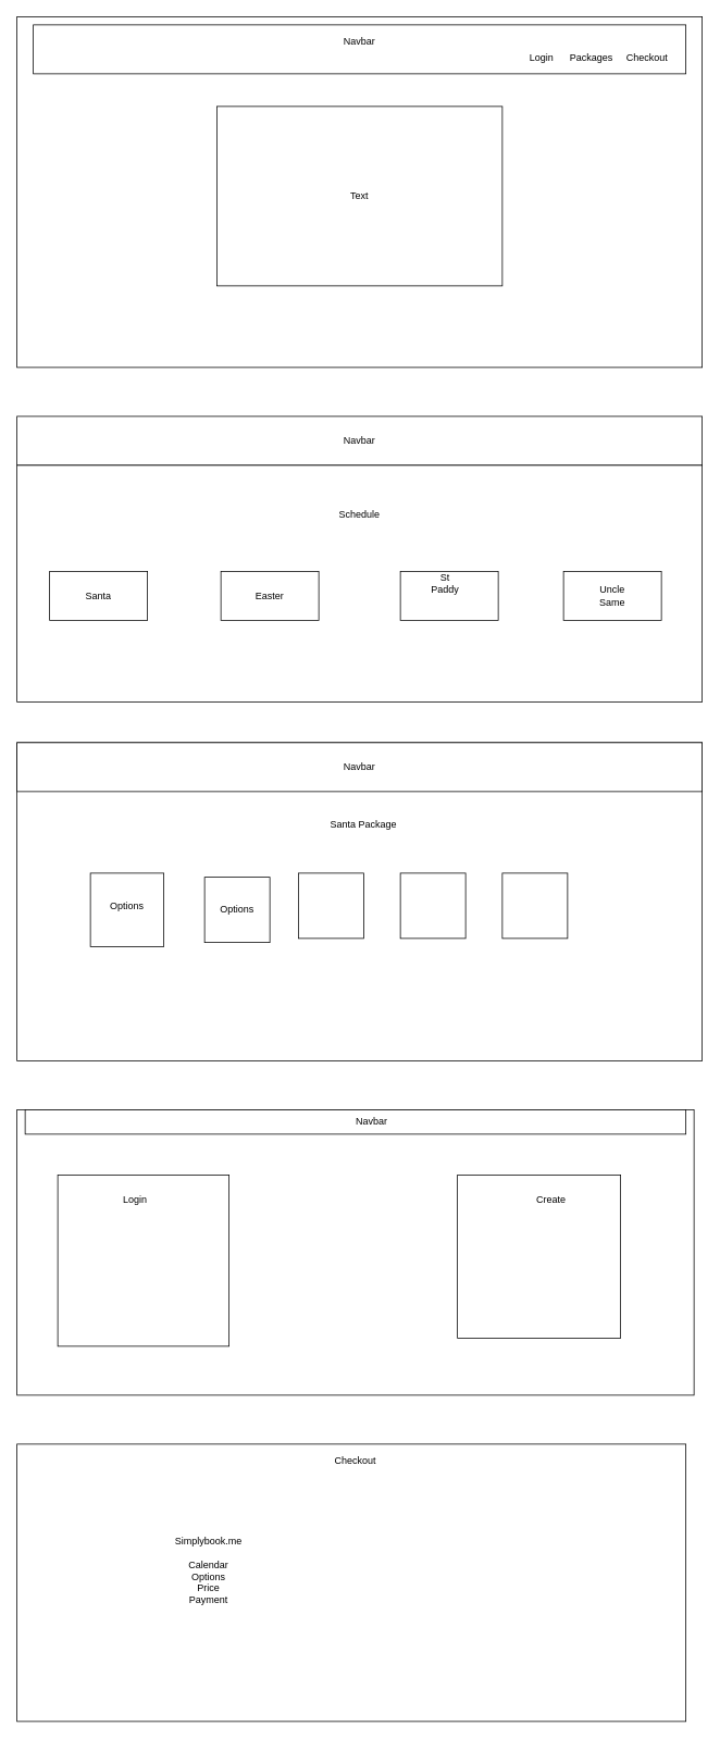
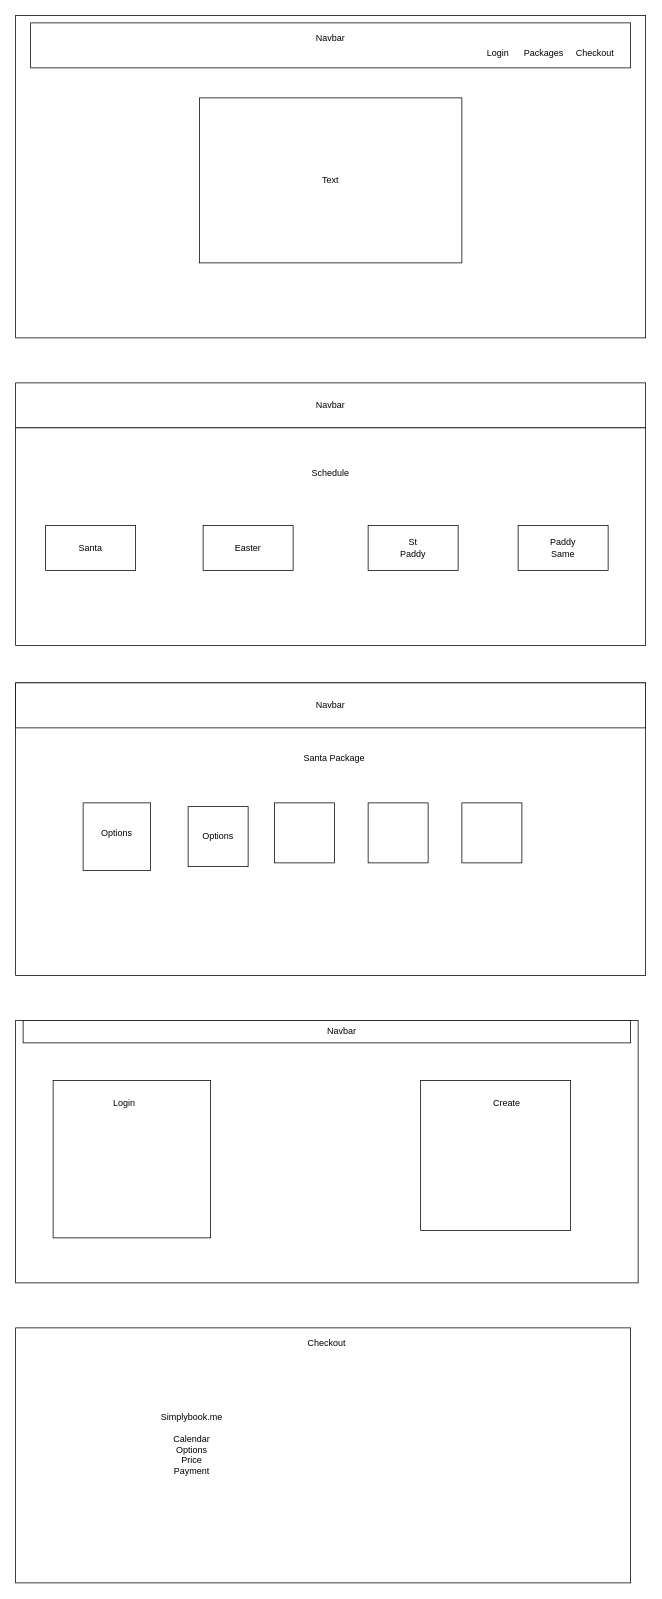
  <mxCell id="0" />
  <mxCell id="1" parent="0" />
  <mxCell id="2" value="" style="rounded=0;whiteSpace=wrap;html=1;" vertex="1" parent="1"><mxGeometry y="20" width="840" height="430" as="geometry" x="20" /></mxCell>
  <mxCell id="3" value="" style="rounded=0;whiteSpace=wrap;html=1;" vertex="1" parent="1"><mxGeometry x="265" y="130" width="350" height="220" as="geometry" /></mxCell>
  <mxCell id="4" value="" style="rounded=0;whiteSpace=wrap;html=1;" vertex="1" parent="1"><mxGeometry x="40" y="30" width="800" height="60" as="geometry" /></mxCell>
  <mxCell id="5" value="Navbar" style="text;html=1;strokeColor=none;fillColor=none;align=center;verticalAlign=middle;whiteSpace=wrap;rounded=0;" vertex="1" parent="1"><mxGeometry x="420" y="40" width="40" height="20" as="geometry" /></mxCell>
  <mxCell id="6" value="Text" style="text;html=1;strokeColor=none;fillColor=none;align=center;verticalAlign=middle;whiteSpace=wrap;rounded=0;" vertex="1" parent="1"><mxGeometry x="420" y="230" width="40" height="20" as="geometry" /></mxCell>
  <mxCell id="7" value="Login&amp;nbsp; &amp;nbsp; &amp;nbsp; Packages&amp;nbsp; &amp;nbsp; &amp;nbsp;Checkout" style="text;html=1;strokeColor=none;fillColor=none;align=right;verticalAlign=middle;whiteSpace=wrap;rounded=0;" vertex="1" parent="1"><mxGeometry x="60" y="60" width="760" height="20" as="geometry" /></mxCell>
  <mxCell id="8" value="Navbar" style="rounded=0;whiteSpace=wrap;html=1;" vertex="1" parent="1"><mxGeometry y="510" width="840" height="60" as="geometry" x="20" /></mxCell>
  <mxCell id="9" value="" style="rounded=0;whiteSpace=wrap;html=1;" vertex="1" parent="1"><mxGeometry y="570" width="840" height="290" as="geometry" x="20" /></mxCell>
  <mxCell id="10" value="" style="rounded=0;whiteSpace=wrap;html=1;" vertex="1" parent="1"><mxGeometry x="60" y="700" width="120" height="60" as="geometry" /></mxCell>
  <mxCell id="11" value="" style="rounded=0;whiteSpace=wrap;html=1;" vertex="1" parent="1"><mxGeometry x="270" y="700" width="120" height="60" as="geometry" /></mxCell>
  <mxCell id="12" value="" style="rounded=0;whiteSpace=wrap;html=1;" vertex="1" parent="1"><mxGeometry x="490" y="700" width="120" height="60" as="geometry" /></mxCell>
  <mxCell id="13" value="" style="rounded=0;whiteSpace=wrap;html=1;" vertex="1" parent="1"><mxGeometry x="690" y="700" width="120" height="60" as="geometry" /></mxCell>
  <mxCell id="14" value="Santa" style="text;html=1;strokeColor=none;fillColor=none;align=center;verticalAlign=middle;whiteSpace=wrap;rounded=0;" vertex="1" parent="1"><mxGeometry x="100" y="720" width="40" height="20" as="geometry" /></mxCell>
  <mxCell id="15" value="Easter" style="text;html=1;strokeColor=none;fillColor=none;align=center;verticalAlign=middle;whiteSpace=wrap;rounded=0;" vertex="1" parent="1"><mxGeometry x="310" y="720" width="40" height="20" as="geometry" /></mxCell>
- <mxCell id="16" value="St Paddy" style="text;html=1;strokeColor=none;fillColor=none;align=center;verticalAlign=middle;whiteSpace=wrap;rounded=0;" vertex="1" parent="1"><mxGeometry x="525" y="705" width="40" height="20" as="geometry" /></mxCell>
- <mxCell id="17" value="Uncle Same" style="text;html=1;strokeColor=none;fillColor=none;align=center;verticalAlign=middle;whiteSpace=wrap;rounded=0;" vertex="1" parent="1"><mxGeometry x="730" y="720" width="40" height="20" as="geometry" /></mxCell>
+ <mxCell id="16" value="St Paddy" style="text;html=1;strokeColor=none;fillColor=none;align=center;verticalAlign=middle;whiteSpace=wrap;rounded=0;" vertex="1" parent="1"><mxGeometry x="530" y="720" width="40" height="20" as="geometry" /></mxCell>
+ <mxCell id="17" value="Paddy Same" style="text;html=1;strokeColor=none;fillColor=none;align=center;verticalAlign=middle;whiteSpace=wrap;rounded=0;" vertex="1" parent="1"><mxGeometry x="730" y="720" width="40" height="20" as="geometry" /></mxCell>
  <mxCell id="18" value="" style="rounded=0;whiteSpace=wrap;html=1;" vertex="1" parent="1"><mxGeometry y="910" width="840" height="390" as="geometry" x="20" /></mxCell>
  <mxCell id="19" value="Schedule" style="text;html=1;strokeColor=none;fillColor=none;align=center;verticalAlign=middle;whiteSpace=wrap;rounded=0;" vertex="1" parent="1"><mxGeometry x="355" y="620" width="170" height="20" as="geometry" /></mxCell>
  <mxCell id="20" value="" style="rounded=0;whiteSpace=wrap;html=1;" vertex="1" parent="1"><mxGeometry y="910" width="840" height="60" as="geometry" x="20" /></mxCell>
  <mxCell id="21" value="Navbar" style="text;html=1;strokeColor=none;fillColor=none;align=center;verticalAlign=middle;whiteSpace=wrap;rounded=0;" vertex="1" parent="1"><mxGeometry x="420" y="930" width="40" height="20" as="geometry" /></mxCell>
  <mxCell id="22" value="" style="whiteSpace=wrap;html=1;aspect=fixed;" vertex="1" parent="1"><mxGeometry x="110" y="1070" width="90" height="90" as="geometry" /></mxCell>
  <mxCell id="23" value="" style="whiteSpace=wrap;html=1;aspect=fixed;" vertex="1" parent="1"><mxGeometry x="615" y="1070" width="80" height="80" as="geometry" /></mxCell>
  <mxCell id="24" value="Santa Package" style="text;html=1;strokeColor=none;fillColor=none;align=center;verticalAlign=middle;whiteSpace=wrap;rounded=0;" vertex="1" parent="1"><mxGeometry x="400" y="1000" width="90" height="20" as="geometry" /></mxCell>
  <mxCell id="25" value="" style="whiteSpace=wrap;html=1;aspect=fixed;" vertex="1" parent="1"><mxGeometry x="365" y="1070" width="80" height="80" as="geometry" /></mxCell>
  <mxCell id="26" value="Options" style="whiteSpace=wrap;html=1;aspect=fixed;" vertex="1" parent="1"><mxGeometry x="250" y="1075" width="80" height="80" as="geometry" /></mxCell>
  <mxCell id="27" value="" style="whiteSpace=wrap;html=1;aspect=fixed;" vertex="1" parent="1"><mxGeometry x="490" y="1070" width="80" height="80" as="geometry" /></mxCell>
  <mxCell id="28" value="Options" style="text;html=1;strokeColor=none;fillColor=none;align=center;verticalAlign=middle;whiteSpace=wrap;rounded=0;" vertex="1" parent="1"><mxGeometry x="135" y="1100" width="40" height="20" as="geometry" /></mxCell>
  <mxCell id="29" value="" style="rounded=0;whiteSpace=wrap;html=1;" vertex="1" parent="1"><mxGeometry y="1360" width="830" height="350" as="geometry" x="20" /></mxCell>
  <mxCell id="30" value="" style="rounded=0;whiteSpace=wrap;html=1;" vertex="1" parent="1"><mxGeometry x="30" y="1360" width="810" height="30" as="geometry" /></mxCell>
  <mxCell id="31" value="Navbar" style="text;html=1;strokeColor=none;fillColor=none;align=center;verticalAlign=middle;whiteSpace=wrap;rounded=0;" vertex="1" parent="1"><mxGeometry x="410" y="1365" width="90" height="20" as="geometry" /></mxCell>
  <mxCell id="32" value="" style="whiteSpace=wrap;html=1;aspect=fixed;" vertex="1" parent="1"><mxGeometry x="70" y="1440" width="210" height="210" as="geometry" /></mxCell>
  <mxCell id="33" value="" style="whiteSpace=wrap;html=1;aspect=fixed;" vertex="1" parent="1"><mxGeometry x="560" y="1440" width="200" height="200" as="geometry" /></mxCell>
  <mxCell id="34" value="Login" style="text;html=1;strokeColor=none;fillColor=none;align=center;verticalAlign=middle;whiteSpace=wrap;rounded=0;" vertex="1" parent="1"><mxGeometry x="105" y="1460" width="120" height="20" as="geometry" /></mxCell>
  <mxCell id="35" value="Create" style="text;html=1;strokeColor=none;fillColor=none;align=center;verticalAlign=middle;whiteSpace=wrap;rounded=0;" vertex="1" parent="1"><mxGeometry x="630" y="1460" width="90" height="20" as="geometry" /></mxCell>
  <mxCell id="36" value="" style="rounded=0;whiteSpace=wrap;html=1;" vertex="1" parent="1"><mxGeometry y="1770" width="820" height="340" as="geometry" x="20" /></mxCell>
  <mxCell id="37" value="Simplybook.me&lt;br&gt;&lt;br&gt;Calendar&lt;br&gt;Options&lt;br&gt;Price&lt;br&gt;Payment" style="text;html=1;strokeColor=none;fillColor=none;align=center;verticalAlign=middle;whiteSpace=wrap;rounded=0;" vertex="1" parent="1"><mxGeometry x="155" y="1840" width="200" height="170" as="geometry" /></mxCell>
  <mxCell id="38" value="Checkout" style="text;html=1;strokeColor=none;fillColor=none;align=center;verticalAlign=middle;whiteSpace=wrap;rounded=0;" vertex="1" parent="1"><mxGeometry x="415" y="1780" width="40" height="20" as="geometry" /></mxCell>
